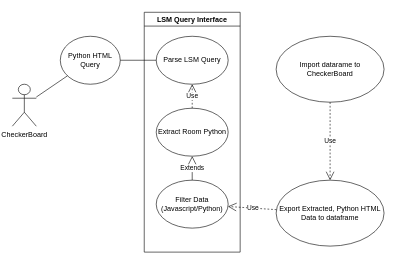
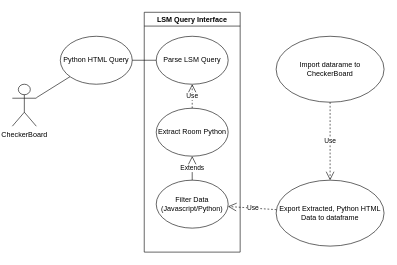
  <mxCell id="0" />
  <mxCell id="1" parent="0" />
  <mxCell id="2" value="LSM Query Interface" style="swimlane;whiteSpace=wrap;html=1;" parent="1" vertex="1"><mxGeometry x="240" y="20" width="160" height="400" as="geometry" /></mxCell>
  <mxCell id="3" value="Parse LSM Query" style="ellipse;whiteSpace=wrap;html=1;" parent="2" vertex="1"><mxGeometry x="20" y="40" width="120" height="80" as="geometry" /></mxCell>
  <mxCell id="4" value="Extract Room Python" style="ellipse;whiteSpace=wrap;html=1;" parent="2" vertex="1"><mxGeometry x="20" y="160" width="120" height="80" as="geometry" /></mxCell>
  <mxCell id="5" value="Filter Data (Javascript/Python)" style="ellipse;whiteSpace=wrap;html=1;" parent="2" vertex="1"><mxGeometry x="20" y="280" width="120" height="80" as="geometry" /></mxCell>
  <mxCell id="6" value="Use" style="endArrow=open;endSize=12;dashed=1;html=1;rounded=0;" parent="2" source="4" target="3" edge="1"><mxGeometry width="160" relative="1" as="geometry"><mxPoint x="80" y="340" as="sourcePoint" /><mxPoint x="240" y="340" as="targetPoint" /></mxGeometry></mxCell>
  <mxCell id="7" value="Extends" style="endArrow=block;endSize=16;endFill=0;html=1;rounded=0;" parent="2" source="5" target="4" edge="1"><mxGeometry width="160" relative="1" as="geometry"><mxPoint x="80" y="340" as="sourcePoint" /><mxPoint x="240" y="340" as="targetPoint" /></mxGeometry></mxCell>
  <mxCell id="8" value="CheckerBoard" style="shape=umlActor;verticalLabelPosition=bottom;verticalAlign=top;html=1;outlineConnect=0;" parent="1" vertex="1"><mxGeometry x="20" y="140" width="40" height="70" as="geometry" /></mxCell>
- <mxCell id="9" value="Python HTML Query" style="ellipse;whiteSpace=wrap;html=1;" parent="1" vertex="1"><mxGeometry x="100" y="60" width="100" height="80" as="geometry" /></mxCell>
+ <mxCell id="9" value="Python HTML Query" style="ellipse;whiteSpace=wrap;html=1;" parent="1" vertex="1"><mxGeometry x="100" y="60" width="120" height="80" as="geometry" /></mxCell>
  <mxCell id="10" value="" style="endArrow=none;html=1;rounded=0;" parent="1" source="8" target="9" edge="1"><mxGeometry width="50" height="50" relative="1" as="geometry"><mxPoint x="380" y="290" as="sourcePoint" /><mxPoint x="430" y="240" as="targetPoint" /></mxGeometry></mxCell>
  <mxCell id="11" value="" style="endArrow=none;html=1;rounded=0;" parent="1" source="9" target="3" edge="1"><mxGeometry width="50" height="50" relative="1" as="geometry"><mxPoint x="300" y="290" as="sourcePoint" /><mxPoint x="350" y="240" as="targetPoint" /></mxGeometry></mxCell>
  <mxCell id="12" value="Export Extracted, Python HTML Data to dataframe" style="ellipse;whiteSpace=wrap;html=1;" parent="1" vertex="1"><mxGeometry x="460" y="300" width="180" height="110" as="geometry" /></mxCell>
  <mxCell id="13" value="Import datarame to CheckerBoard" style="ellipse;whiteSpace=wrap;html=1;" parent="1" vertex="1"><mxGeometry x="460" y="60" width="180" height="110" as="geometry" /></mxCell>
  <mxCell id="14" value="Use" style="endArrow=open;endSize=12;dashed=1;html=1;rounded=0;" parent="1" source="12" target="5" edge="1"><mxGeometry width="160" relative="1" as="geometry"><mxPoint x="390" y="500" as="sourcePoint" /><mxPoint x="480" y="360" as="targetPoint" /></mxGeometry></mxCell>
  <mxCell id="15" value="Use" style="endArrow=open;endSize=12;dashed=1;html=1;rounded=0;" parent="1" source="13" target="12" edge="1"><mxGeometry width="160" relative="1" as="geometry"><mxPoint x="320" y="360" as="sourcePoint" /><mxPoint x="480" y="360" as="targetPoint" /></mxGeometry></mxCell>
